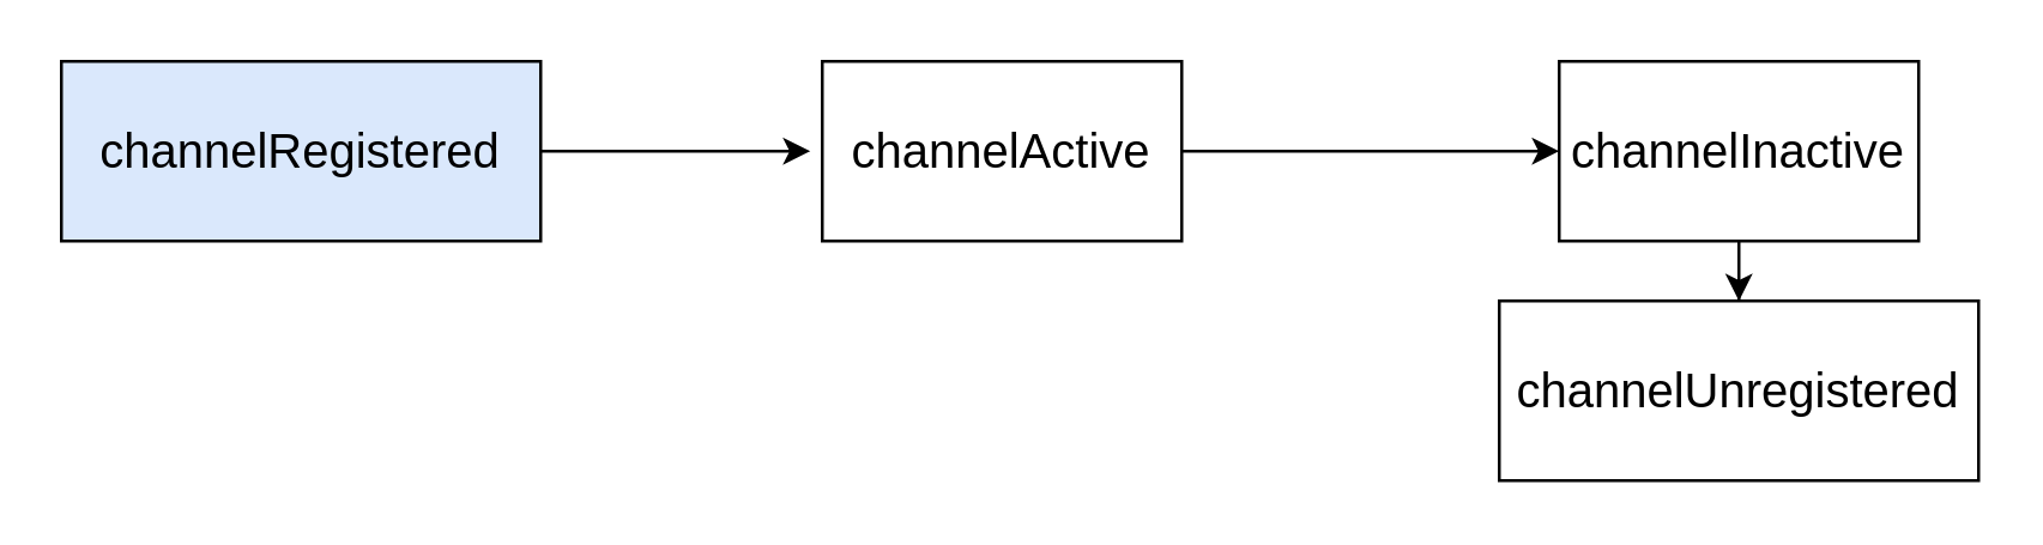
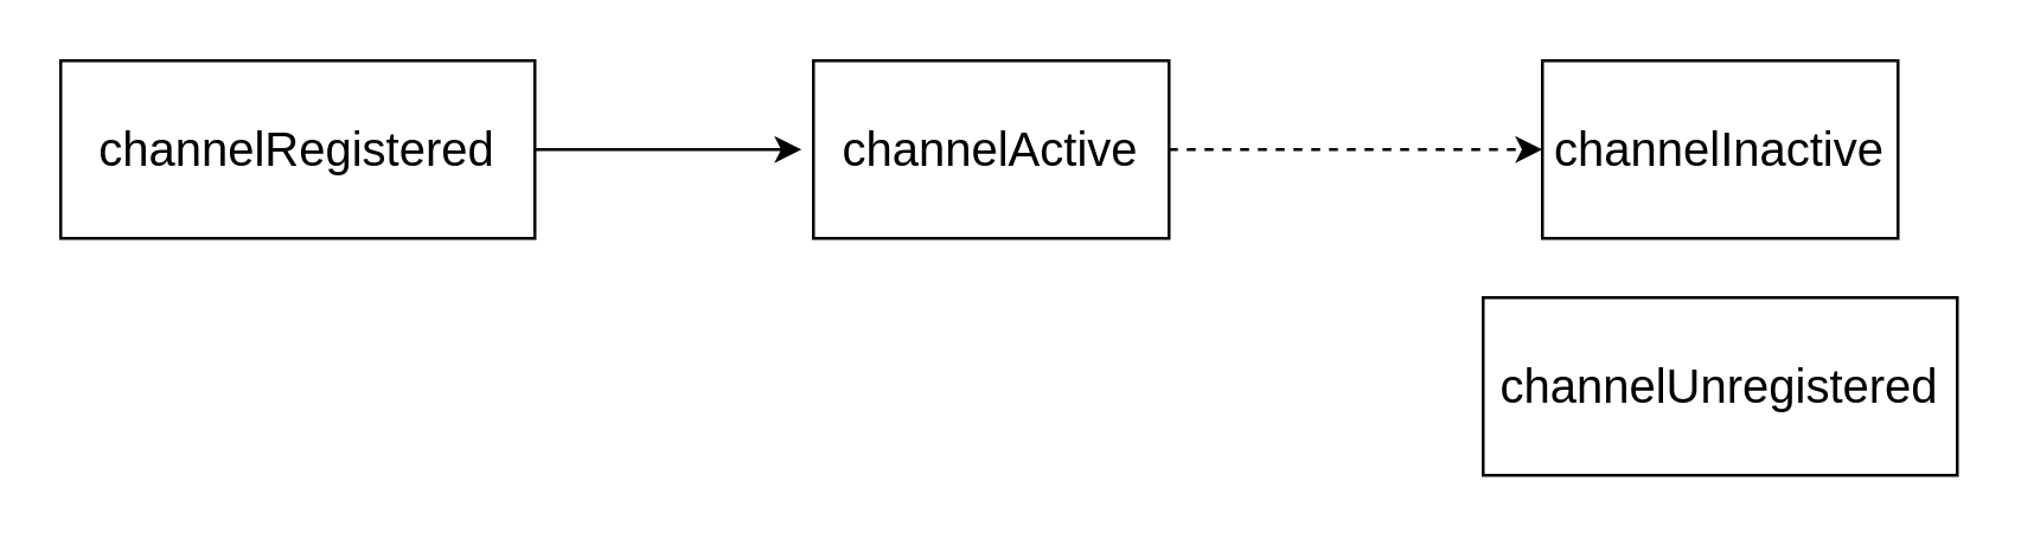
  <mxCell id="0" />
  <mxCell id="1" parent="0" />
  <mxCell id="2" style="edgeStyle=orthogonalEdgeStyle;rounded=0;orthogonalLoop=1;jettySize=auto;html=1;fontSize=16;" edge="1" parent="1" source="3"><mxGeometry relative="1" as="geometry"><mxPoint x="270" y="50" as="targetPoint" /></mxGeometry></mxCell>
- <mxCell id="3" value="channelRegistered" style="rounded=0;whiteSpace=wrap;html=1;fontSize=16;fillColor=#dae8fc;" vertex="1" parent="1"><mxGeometry x="20" y="20" width="160" height="60" as="geometry" /></mxCell>
- <mxCell id="4" style="edgeStyle=orthogonalEdgeStyle;rounded=0;orthogonalLoop=1;jettySize=auto;html=1;entryX=0;entryY=0.5;entryDx=0;entryDy=0;fontSize=16;" edge="1" parent="1" source="5" target="7"><mxGeometry relative="1" as="geometry" /></mxCell>
+ <mxCell id="3" value="channelRegistered" style="rounded=0;whiteSpace=wrap;html=1;fontSize=16;" vertex="1" parent="1"><mxGeometry x="20" y="20" width="160" height="60" as="geometry" /></mxCell>
+ <mxCell id="4" style="edgeStyle=orthogonalEdgeStyle;rounded=0;orthogonalLoop=1;jettySize=auto;html=1;entryX=0;entryY=0.5;entryDx=0;entryDy=0;fontSize=16;dashed=1;" edge="1" parent="1" source="5" target="7"><mxGeometry relative="1" as="geometry" /></mxCell>
  <mxCell id="5" value="channelActive" style="rounded=0;whiteSpace=wrap;html=1;fontSize=16;" vertex="1" parent="1"><mxGeometry x="274" y="20" width="120" height="60" as="geometry" /></mxCell>
- <mxCell id="6" style="edgeStyle=orthogonalEdgeStyle;rounded=0;orthogonalLoop=1;jettySize=auto;html=1;entryX=0.5;entryY=0;entryDx=0;entryDy=0;fontSize=16;" edge="1" parent="1" source="7" target="8"><mxGeometry relative="1" as="geometry" /></mxCell>
  <mxCell id="7" value="channelInactive" style="rounded=0;whiteSpace=wrap;html=1;fontSize=16;" vertex="1" parent="1"><mxGeometry x="520" y="20" width="120" height="60" as="geometry" /></mxCell>
  <mxCell id="8" value="channelUnregistered" style="rounded=0;whiteSpace=wrap;html=1;fontSize=16;" vertex="1" parent="1"><mxGeometry x="500" y="100" width="160" height="60" as="geometry" /></mxCell>
